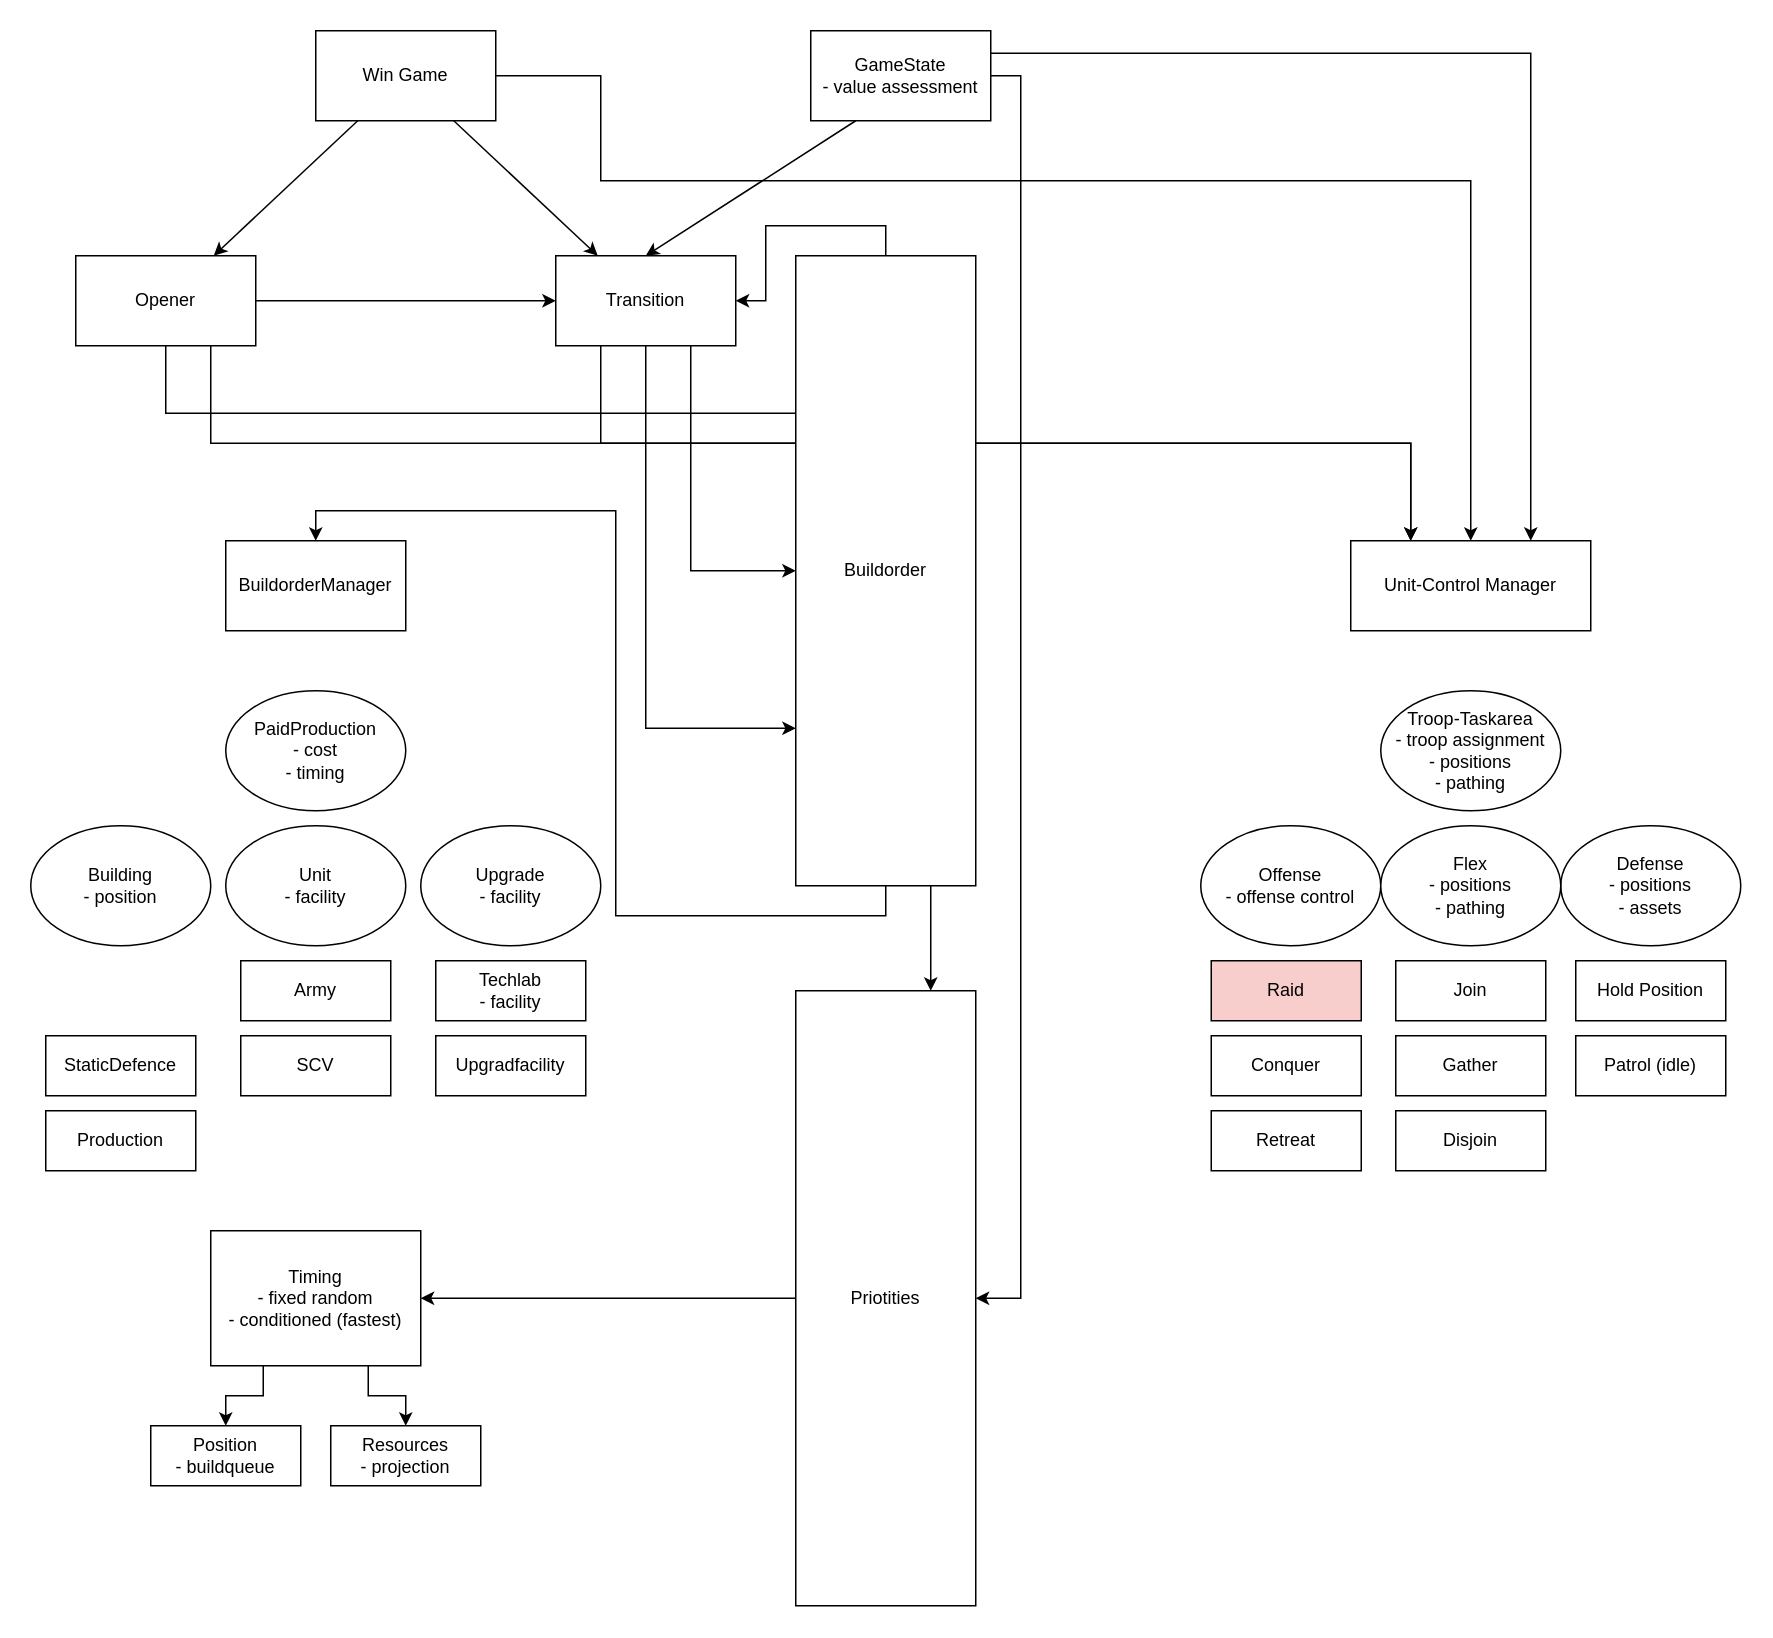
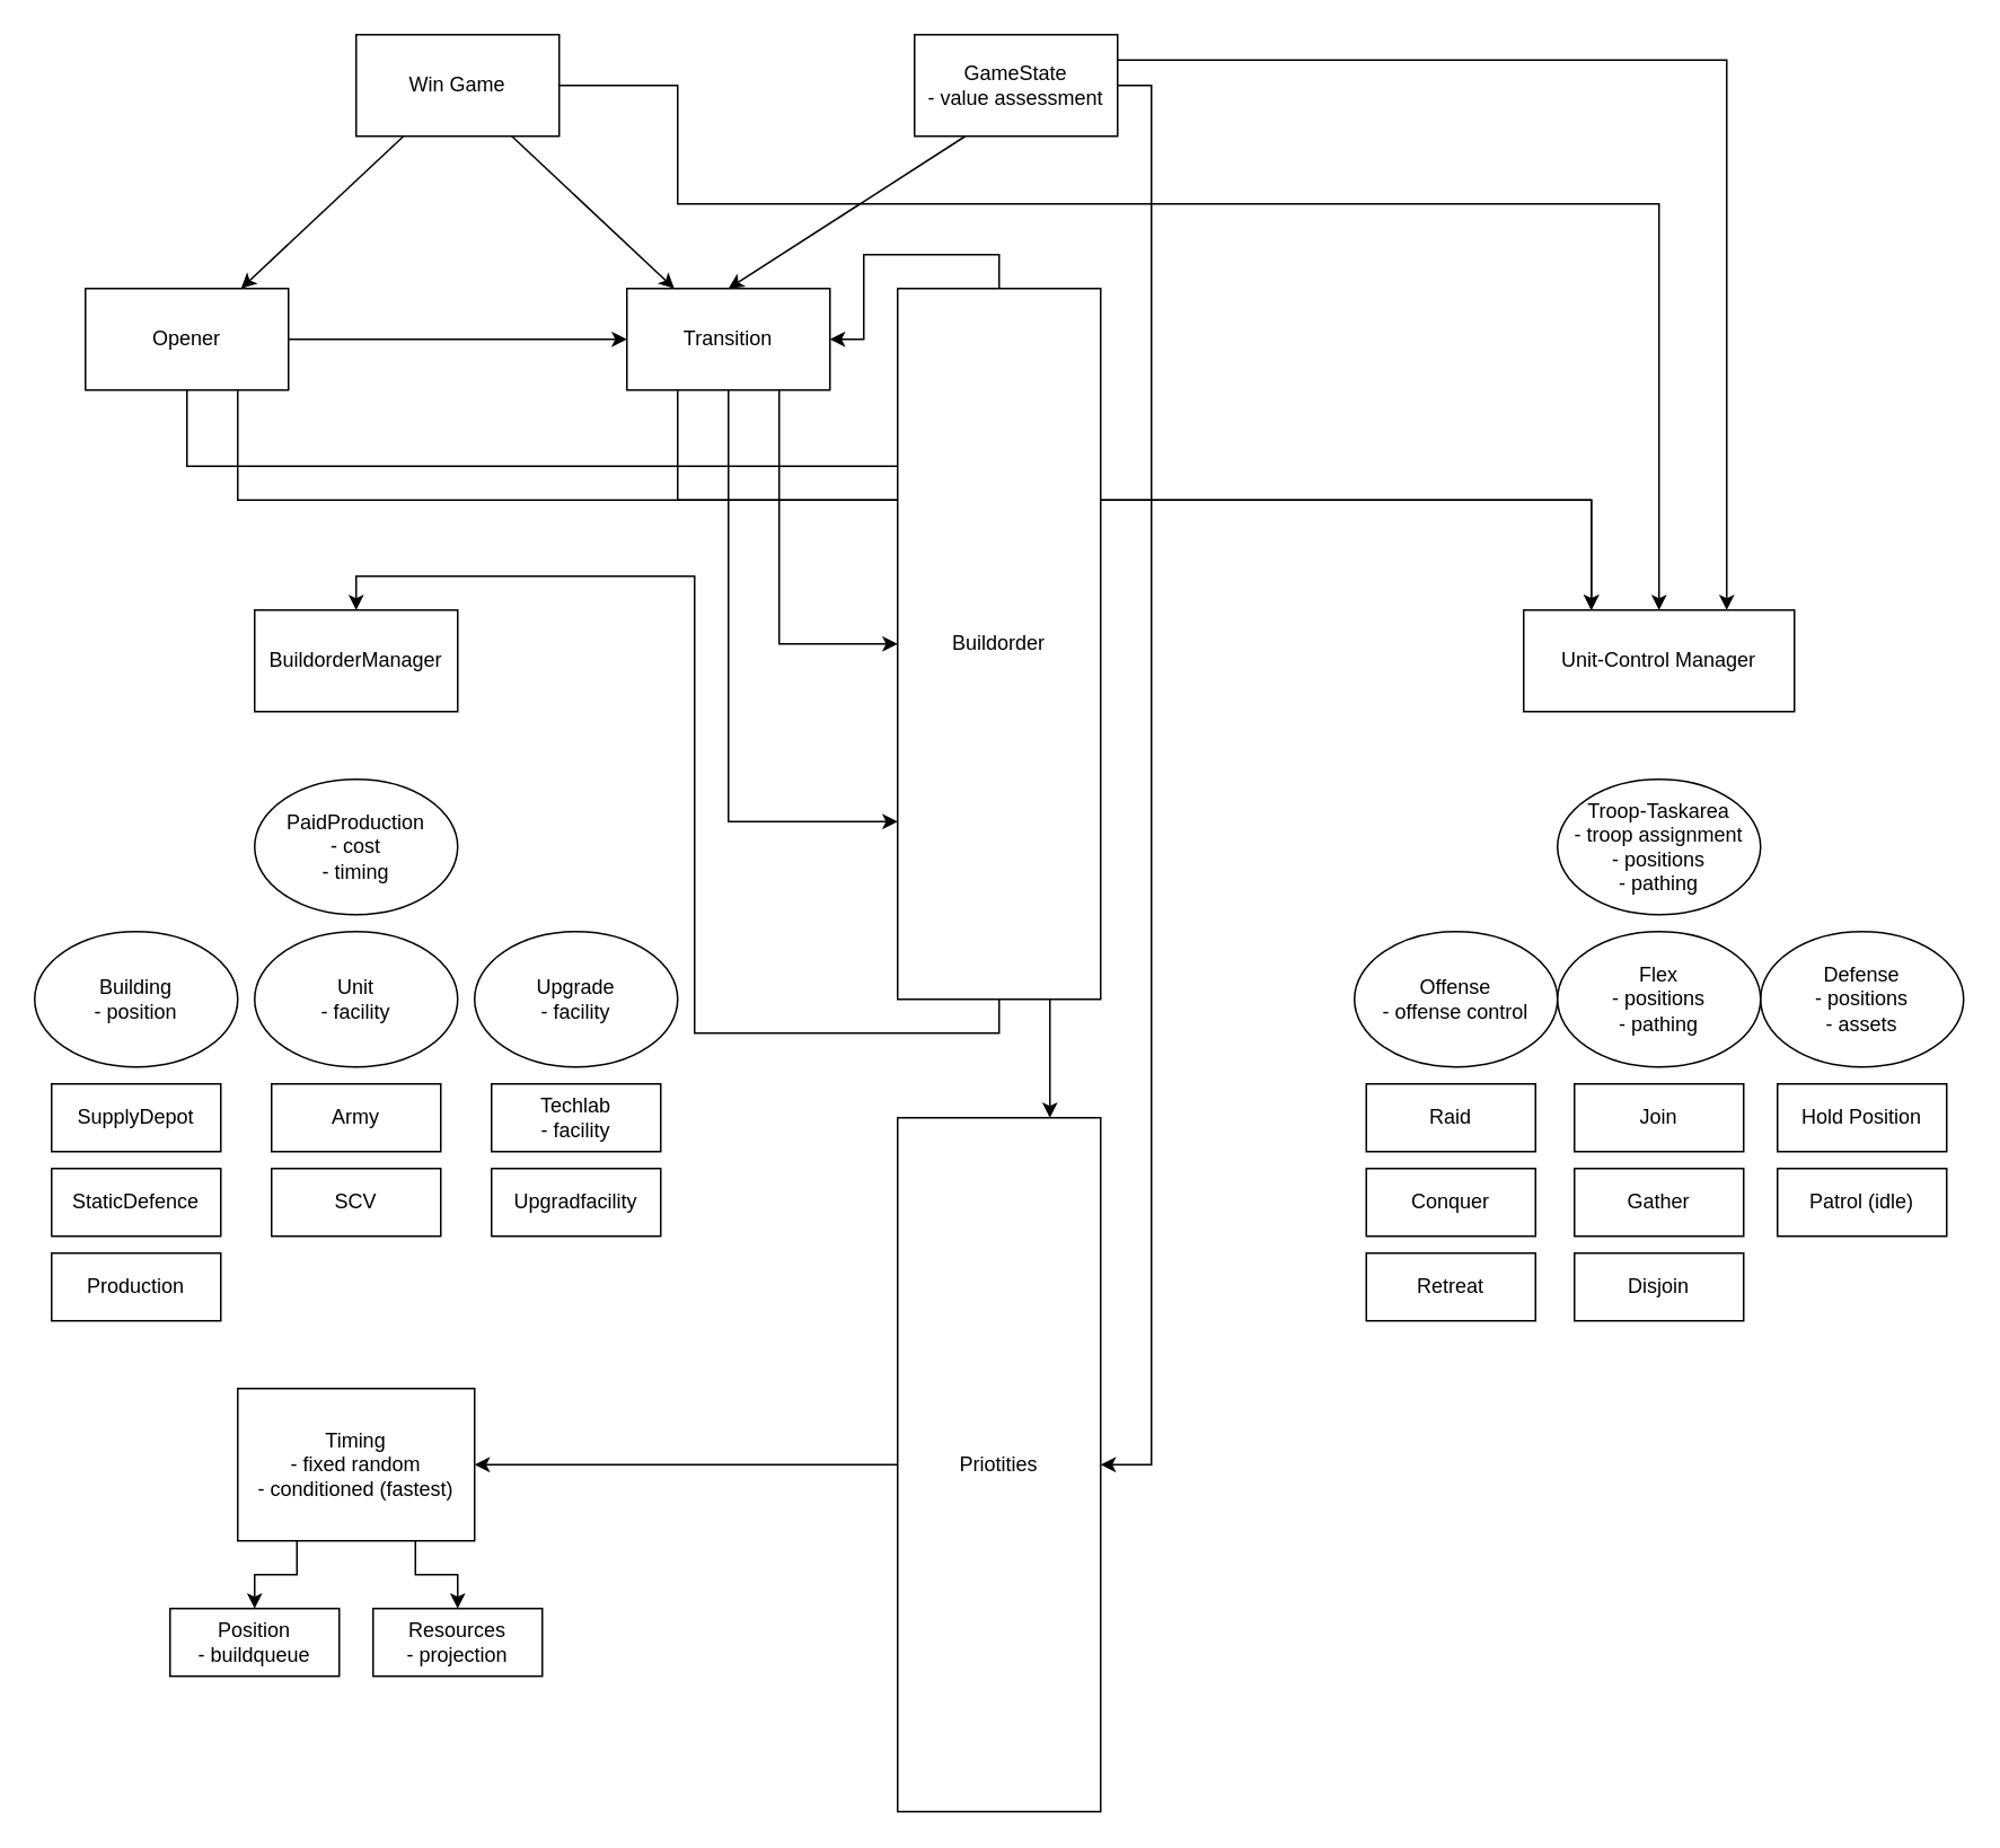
  <mxCell id="0" />
  <mxCell id="1" parent="0" />
  <mxCell id="2" style="edgeStyle=orthogonalEdgeStyle;rounded=0;orthogonalLoop=1;jettySize=auto;html=1;exitX=1;exitY=0.5;exitDx=0;exitDy=0;" edge="1" parent="1" source="3" target="41"><mxGeometry relative="1" as="geometry"><Array as="points"><mxPoint x="400" y="50" /><mxPoint x="400" y="120" /><mxPoint x="980" y="120" /></Array></mxGeometry></mxCell>
  <mxCell id="3" value="Win Game" style="rounded=0;whiteSpace=wrap;html=1;" vertex="1" parent="1"><mxGeometry x="210" y="20" width="120" height="60" as="geometry" /></mxCell>
  <mxCell id="4" style="edgeStyle=orthogonalEdgeStyle;rounded=0;orthogonalLoop=1;jettySize=auto;html=1;exitX=0.5;exitY=1;exitDx=0;exitDy=0;entryX=0;entryY=0.25;entryDx=0;entryDy=0;endArrow=none;" edge="1" parent="1" source="7" target="33"><mxGeometry relative="1" as="geometry" /></mxCell>
  <mxCell id="5" style="edgeStyle=orthogonalEdgeStyle;rounded=0;orthogonalLoop=1;jettySize=auto;html=1;exitX=1;exitY=0.5;exitDx=0;exitDy=0;" edge="1" parent="1" source="7" target="11"><mxGeometry relative="1" as="geometry" /></mxCell>
  <mxCell id="6" style="edgeStyle=orthogonalEdgeStyle;rounded=0;orthogonalLoop=1;jettySize=auto;html=1;exitX=0.75;exitY=1;exitDx=0;exitDy=0;entryX=0.25;entryY=0;entryDx=0;entryDy=0;" edge="1" parent="1" source="7" target="41"><mxGeometry relative="1" as="geometry" /></mxCell>
  <mxCell id="7" value="Opener" style="rounded=0;whiteSpace=wrap;html=1;" vertex="1" parent="1"><mxGeometry x="50" y="170" width="120" height="60" as="geometry" /></mxCell>
  <mxCell id="8" style="edgeStyle=orthogonalEdgeStyle;rounded=0;orthogonalLoop=1;jettySize=auto;html=1;exitX=0.75;exitY=1;exitDx=0;exitDy=0;entryX=0;entryY=0.5;entryDx=0;entryDy=0;" edge="1" parent="1" source="11" target="33"><mxGeometry relative="1" as="geometry" /></mxCell>
  <mxCell id="9" style="edgeStyle=orthogonalEdgeStyle;rounded=0;orthogonalLoop=1;jettySize=auto;html=1;exitX=0.5;exitY=1;exitDx=0;exitDy=0;entryX=0;entryY=0.75;entryDx=0;entryDy=0;" edge="1" parent="1" source="11" target="33"><mxGeometry relative="1" as="geometry" /></mxCell>
  <mxCell id="10" style="edgeStyle=orthogonalEdgeStyle;rounded=0;orthogonalLoop=1;jettySize=auto;html=1;exitX=0.25;exitY=1;exitDx=0;exitDy=0;entryX=0.25;entryY=0;entryDx=0;entryDy=0;" edge="1" parent="1" source="11" target="41"><mxGeometry relative="1" as="geometry" /></mxCell>
  <mxCell id="11" value="Transition" style="rounded=0;whiteSpace=wrap;html=1;" vertex="1" parent="1"><mxGeometry x="370" y="170" width="120" height="60" as="geometry" /></mxCell>
  <mxCell id="12" value="" style="endArrow=classic;html=1;rounded=0;" edge="1" parent="1" source="3" target="7"><mxGeometry width="50" height="50" relative="1" as="geometry"><mxPoint x="220" y="290" as="sourcePoint" /><mxPoint x="270" y="240" as="targetPoint" /></mxGeometry></mxCell>
  <mxCell id="13" value="" style="endArrow=classic;html=1;rounded=0;" edge="1" parent="1" source="3" target="11"><mxGeometry width="50" height="50" relative="1" as="geometry"><mxPoint x="400" y="360" as="sourcePoint" /><mxPoint x="450" y="310" as="targetPoint" /></mxGeometry></mxCell>
+ <mxCell id="14" value="SupplyDepot" style="rounded=0;whiteSpace=wrap;html=1;" vertex="1" parent="1"><mxGeometry x="30" y="640" width="100" height="40" as="geometry" /></mxCell>
  <mxCell id="15" value="StaticDefence" style="rounded=0;whiteSpace=wrap;html=1;" vertex="1" parent="1"><mxGeometry x="30" y="690" width="100" height="40" as="geometry" /></mxCell>
  <mxCell id="16" value="Production" style="rounded=0;whiteSpace=wrap;html=1;" vertex="1" parent="1"><mxGeometry x="30" y="740" width="100" height="40" as="geometry" /></mxCell>
  <mxCell id="17" value="Building&lt;br&gt;- position" style="ellipse;whiteSpace=wrap;html=1;" vertex="1" parent="1"><mxGeometry x="20" y="550" width="120" height="80" as="geometry" /></mxCell>
  <mxCell id="18" value="Unit&lt;br&gt;- facility" style="ellipse;whiteSpace=wrap;html=1;" vertex="1" parent="1"><mxGeometry x="150" y="550" width="120" height="80" as="geometry" /></mxCell>
  <mxCell id="19" value="PaidProduction&lt;br&gt;- cost&lt;br&gt;- timing" style="ellipse;whiteSpace=wrap;html=1;" vertex="1" parent="1"><mxGeometry x="150" y="460" width="120" height="80" as="geometry" /></mxCell>
  <mxCell id="20" value="Upgrade&lt;br&gt;- facility" style="ellipse;whiteSpace=wrap;html=1;" vertex="1" parent="1"><mxGeometry x="280" y="550" width="120" height="80" as="geometry" /></mxCell>
  <mxCell id="21" value="Army" style="rounded=0;whiteSpace=wrap;html=1;" vertex="1" parent="1"><mxGeometry x="160" y="640" width="100" height="40" as="geometry" /></mxCell>
  <mxCell id="22" value="SCV" style="rounded=0;whiteSpace=wrap;html=1;" vertex="1" parent="1"><mxGeometry x="160" y="690" width="100" height="40" as="geometry" /></mxCell>
  <mxCell id="23" value="Techlab&lt;br&gt;- facility" style="rounded=0;whiteSpace=wrap;html=1;" vertex="1" parent="1"><mxGeometry x="290" y="640" width="100" height="40" as="geometry" /></mxCell>
  <mxCell id="24" value="Upgradfacility" style="rounded=0;whiteSpace=wrap;html=1;" vertex="1" parent="1"><mxGeometry x="290" y="690" width="100" height="40" as="geometry" /></mxCell>
  <mxCell id="25" value="Resources&lt;br&gt;- projection" style="rounded=0;whiteSpace=wrap;html=1;" vertex="1" parent="1"><mxGeometry x="220" y="950" width="100" height="40" as="geometry" /></mxCell>
  <mxCell id="26" style="edgeStyle=orthogonalEdgeStyle;rounded=0;orthogonalLoop=1;jettySize=auto;html=1;exitX=0.25;exitY=1;exitDx=0;exitDy=0;" edge="1" parent="1" source="28" target="29"><mxGeometry relative="1" as="geometry" /></mxCell>
  <mxCell id="27" style="edgeStyle=orthogonalEdgeStyle;rounded=0;orthogonalLoop=1;jettySize=auto;html=1;exitX=0.75;exitY=1;exitDx=0;exitDy=0;" edge="1" parent="1" source="28" target="25"><mxGeometry relative="1" as="geometry" /></mxCell>
  <mxCell id="28" value="Timing&lt;br&gt;- fixed random&lt;br&gt;- conditioned (fastest)" style="rounded=0;whiteSpace=wrap;html=1;" vertex="1" parent="1"><mxGeometry x="140" y="820" width="140" height="90" as="geometry" /></mxCell>
  <mxCell id="29" value="Position&lt;br&gt;- buildqueue" style="rounded=0;whiteSpace=wrap;html=1;" vertex="1" parent="1"><mxGeometry x="100" y="950" width="100" height="40" as="geometry" /></mxCell>
  <mxCell id="30" style="edgeStyle=orthogonalEdgeStyle;rounded=0;orthogonalLoop=1;jettySize=auto;html=1;exitX=0.5;exitY=1;exitDx=0;exitDy=0;entryX=0.5;entryY=0;entryDx=0;entryDy=0;" edge="1" parent="1" source="33" target="34"><mxGeometry relative="1" as="geometry"><Array as="points"><mxPoint x="590" y="610" /><mxPoint x="410" y="610" /><mxPoint x="410" y="340" /><mxPoint x="210" y="340" /></Array></mxGeometry></mxCell>
  <mxCell id="31" style="edgeStyle=orthogonalEdgeStyle;rounded=0;orthogonalLoop=1;jettySize=auto;html=1;exitX=0.75;exitY=1;exitDx=0;exitDy=0;entryX=0.75;entryY=0;entryDx=0;entryDy=0;" edge="1" parent="1" source="33" target="39"><mxGeometry relative="1" as="geometry" /></mxCell>
  <mxCell id="32" style="edgeStyle=orthogonalEdgeStyle;rounded=0;orthogonalLoop=1;jettySize=auto;html=1;exitX=0.5;exitY=0;exitDx=0;exitDy=0;entryX=1;entryY=0.5;entryDx=0;entryDy=0;" edge="1" parent="1" source="33" target="11"><mxGeometry relative="1" as="geometry" /></mxCell>
  <mxCell id="33" value="Buildorder" style="rounded=0;whiteSpace=wrap;html=1;" vertex="1" parent="1"><mxGeometry x="530" y="170" width="120" height="420" as="geometry" /></mxCell>
  <mxCell id="34" value="BuildorderManager" style="rounded=0;whiteSpace=wrap;html=1;" vertex="1" parent="1"><mxGeometry x="150" y="360" width="120" height="60" as="geometry" /></mxCell>
  <mxCell id="35" style="edgeStyle=orthogonalEdgeStyle;rounded=0;orthogonalLoop=1;jettySize=auto;html=1;exitX=1;exitY=0.5;exitDx=0;exitDy=0;entryX=1;entryY=0.5;entryDx=0;entryDy=0;" edge="1" parent="1" source="37" target="39"><mxGeometry relative="1" as="geometry" /></mxCell>
  <mxCell id="36" style="edgeStyle=orthogonalEdgeStyle;rounded=0;orthogonalLoop=1;jettySize=auto;html=1;exitX=1;exitY=0.25;exitDx=0;exitDy=0;entryX=0.75;entryY=0;entryDx=0;entryDy=0;" edge="1" parent="1" source="37" target="41"><mxGeometry relative="1" as="geometry" /></mxCell>
  <mxCell id="37" value="GameState&lt;br&gt;- value assessment" style="rounded=0;whiteSpace=wrap;html=1;" vertex="1" parent="1"><mxGeometry x="540" y="20" width="120" height="60" as="geometry" /></mxCell>
  <mxCell id="38" style="edgeStyle=orthogonalEdgeStyle;rounded=0;orthogonalLoop=1;jettySize=auto;html=1;exitX=0;exitY=0.5;exitDx=0;exitDy=0;entryX=1;entryY=0.5;entryDx=0;entryDy=0;" edge="1" parent="1" source="39" target="28"><mxGeometry relative="1" as="geometry" /></mxCell>
  <mxCell id="39" value="Priotities" style="rounded=0;whiteSpace=wrap;html=1;" vertex="1" parent="1"><mxGeometry x="530" y="660" width="120" height="410" as="geometry" /></mxCell>
  <mxCell id="40" value="" style="endArrow=classic;html=1;rounded=0;entryX=0.5;entryY=0;entryDx=0;entryDy=0;exitX=0.25;exitY=1;exitDx=0;exitDy=0;" edge="1" parent="1" source="37" target="11"><mxGeometry width="50" height="50" relative="1" as="geometry"><mxPoint x="460" y="110" as="sourcePoint" /><mxPoint x="510" y="60" as="targetPoint" /></mxGeometry></mxCell>
  <mxCell id="41" value="Unit-Control Manager" style="rounded=0;whiteSpace=wrap;html=1;" vertex="1" parent="1"><mxGeometry x="900" y="360" width="160" height="60" as="geometry" /></mxCell>
  <mxCell id="42" value="Troop-Taskarea&lt;br&gt;- troop assignment&lt;br&gt;- positions&lt;br&gt;- pathing" style="ellipse;whiteSpace=wrap;html=1;" vertex="1" parent="1"><mxGeometry x="920" y="460" width="120" height="80" as="geometry" /></mxCell>
  <mxCell id="43" value="Offense&lt;br&gt;- offense control" style="ellipse;whiteSpace=wrap;html=1;" vertex="1" parent="1"><mxGeometry x="800" y="550" width="120" height="80" as="geometry" /></mxCell>
  <mxCell id="44" value="Defense&lt;br&gt;- positions&lt;br&gt;- assets" style="ellipse;whiteSpace=wrap;html=1;" vertex="1" parent="1"><mxGeometry x="1040" y="550" width="120" height="80" as="geometry" /></mxCell>
  <mxCell id="45" value="Flex&lt;br&gt;- positions&lt;br&gt;- pathing" style="ellipse;whiteSpace=wrap;html=1;" vertex="1" parent="1"><mxGeometry x="920" y="550" width="120" height="80" as="geometry" /></mxCell>
- <mxCell id="46" value="Raid" style="rounded=0;whiteSpace=wrap;html=1;fillColor=#f8cecc;" vertex="1" parent="1"><mxGeometry x="807" y="640" width="100" height="40" as="geometry" /></mxCell>
+ <mxCell id="46" value="Raid" style="rounded=0;whiteSpace=wrap;html=1;" vertex="1" parent="1"><mxGeometry x="807" y="640" width="100" height="40" as="geometry" /></mxCell>
  <mxCell id="47" value="Conquer" style="rounded=0;whiteSpace=wrap;html=1;" vertex="1" parent="1"><mxGeometry x="807" y="690" width="100" height="40" as="geometry" /></mxCell>
  <mxCell id="48" value="Retreat" style="rounded=0;whiteSpace=wrap;html=1;" vertex="1" parent="1"><mxGeometry x="807" y="740" width="100" height="40" as="geometry" /></mxCell>
  <mxCell id="49" value="Join" style="rounded=0;whiteSpace=wrap;html=1;" vertex="1" parent="1"><mxGeometry x="930" y="640" width="100" height="40" as="geometry" /></mxCell>
  <mxCell id="50" value="Disjoin" style="rounded=0;whiteSpace=wrap;html=1;" vertex="1" parent="1"><mxGeometry x="930" y="740" width="100" height="40" as="geometry" /></mxCell>
  <mxCell id="51" value="Gather" style="rounded=0;whiteSpace=wrap;html=1;" vertex="1" parent="1"><mxGeometry x="930" y="690" width="100" height="40" as="geometry" /></mxCell>
  <mxCell id="52" value="Hold Position" style="rounded=0;whiteSpace=wrap;html=1;" vertex="1" parent="1"><mxGeometry x="1050" y="640" width="100" height="40" as="geometry" /></mxCell>
  <mxCell id="53" value="Patrol (idle)" style="rounded=0;whiteSpace=wrap;html=1;" vertex="1" parent="1"><mxGeometry x="1050" y="690" width="100" height="40" as="geometry" /></mxCell>
